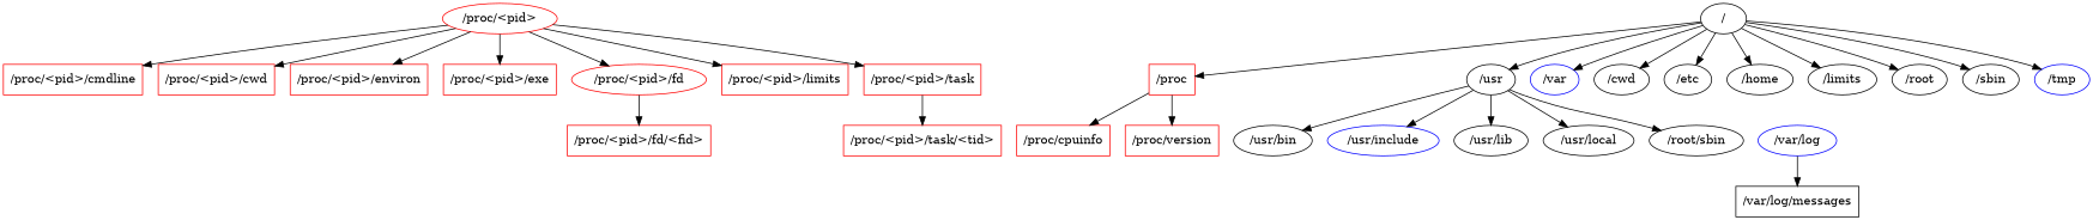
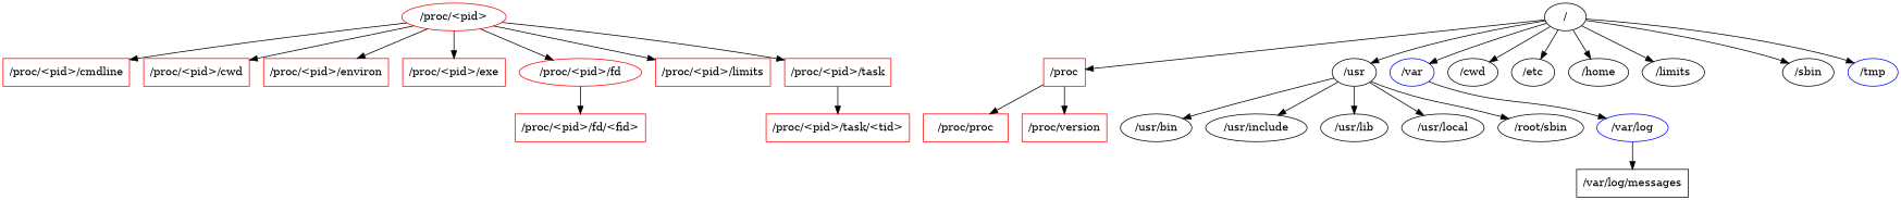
  digraph {
    "/proc/<pid>" [color=red shape=ellipse]
    "/proc/<pid>/cmdline" [color=red shape=box]
    "/proc/<pid>/cwd" [color=red shape=box]
    "/proc/<pid>/environ" [color=red shape=box]
    "/proc/<pid>/exe" [color=red shape=box]
    "/proc/<pid>/fd" [color=red shape=ellipse]
    "/proc/<pid>/limits" [color=red shape=box]
    "/proc/<pid>/task" [color=red shape=box]
    "/proc/<pid>/fd/<fid>" [color=red shape=box]
    "/proc/<pid>/task/<tid>" [color=red shape=box]
    "/proc" [color=red shape=box]
-   "/proc/cpuinfo" [color=red shape=box]
+   "/proc/cpuinfo" [color=red shape=box label="/proc/proc"]
    "/proc/version" [color=red shape=box]
    "/usr"
    "/usr/bin"
-   "/usr/include" [color=blue]
+   "/usr/include"
    "/usr/lib"
    "/usr/local"
    n19 [label="/root/sbin"]
    "/var" [color=blue]
    "/var/log" [color=blue]
    "/var/log/messages" [color=black shape=box]
    "/"
    n24 [label="/cwd"]
    "/etc"
    "/home"
    n27 [label="/limits"]
-   "/root"
    "/sbin"
    "/tmp" [color=blue]
    subgraph sub_1 {
      "/proc"
      "/proc/cpuinfo"
      "/proc/version"
      subgraph sub_2 {
        "/proc/<pid>"
        "/proc/<pid>/cmdline"
        "/proc/<pid>/cwd"
        "/proc/<pid>/environ"
        "/proc/<pid>/exe"
        "/proc/<pid>/fd"
        "/proc/<pid>/limits"
        "/proc/<pid>/task"
        "/proc/<pid>/fd/<fid>"
        "/proc/<pid>/task/<tid>"
      }
    }
    subgraph sub_3 {
      "/usr"
      "/usr/bin"
      "/usr/include"
      "/usr/lib"
      "/usr/local"
      n19
    }
    subgraph sub_4 {
      "/var"
      "/var/log"
      "/var/log/messages"
    }
    "/proc/<pid>" -> "/proc/<pid>/cmdline"
    "/proc/<pid>" -> "/proc/<pid>/cwd"
    "/proc/<pid>" -> "/proc/<pid>/environ"
    "/proc/<pid>" -> "/proc/<pid>/exe"
    "/proc/<pid>" -> "/proc/<pid>/fd"
    "/proc/<pid>" -> "/proc/<pid>/limits"
    "/proc/<pid>" -> "/proc/<pid>/task"
    "/proc/<pid>/fd" -> "/proc/<pid>/fd/<fid>"
    "/proc/<pid>/task" -> "/proc/<pid>/task/<tid>"
    "/proc" -> "/proc/cpuinfo"
    "/proc" -> "/proc/version"
    "/usr" -> "/usr/bin"
    "/usr" -> "/usr/include"
    "/usr" -> "/usr/lib"
    "/usr" -> "/usr/local"
    "/usr" -> n19
+   "/var" -> "/var/log"
    "/var/log" -> "/var/log/messages"
    "/" -> "/proc"
    "/" -> "/usr"
    "/" -> "/var"
    "/" -> n24
    "/" -> "/etc"
    "/" -> "/home"
    "/" -> n27
-   "/" -> "/root"
    "/" -> "/sbin"
    "/" -> "/tmp"
  }
